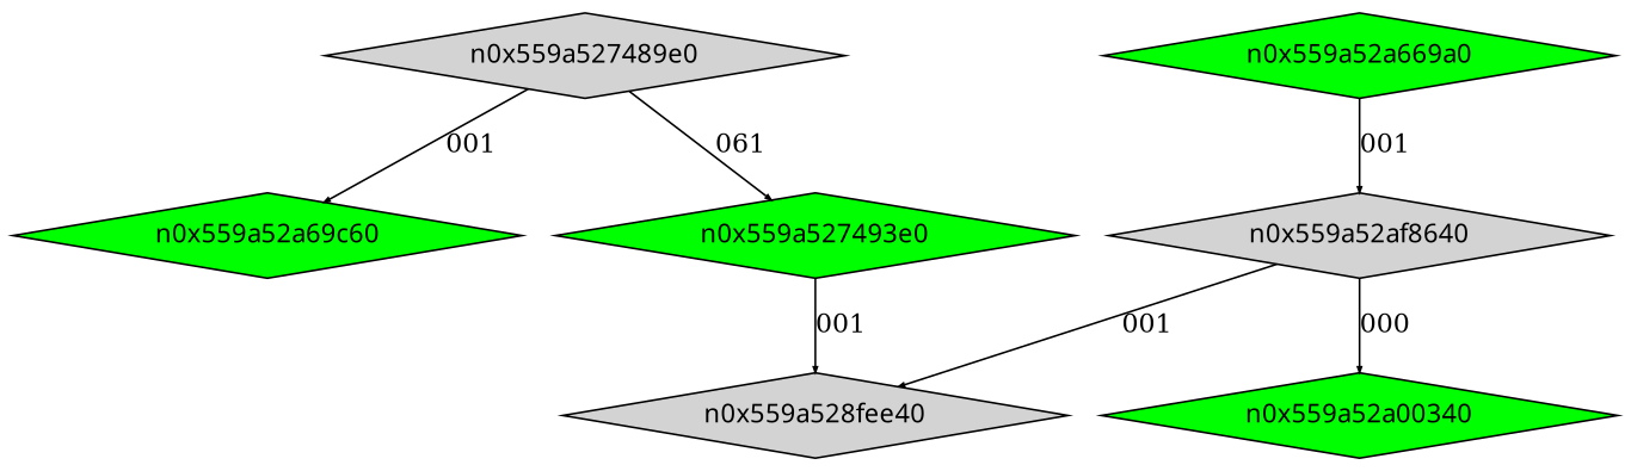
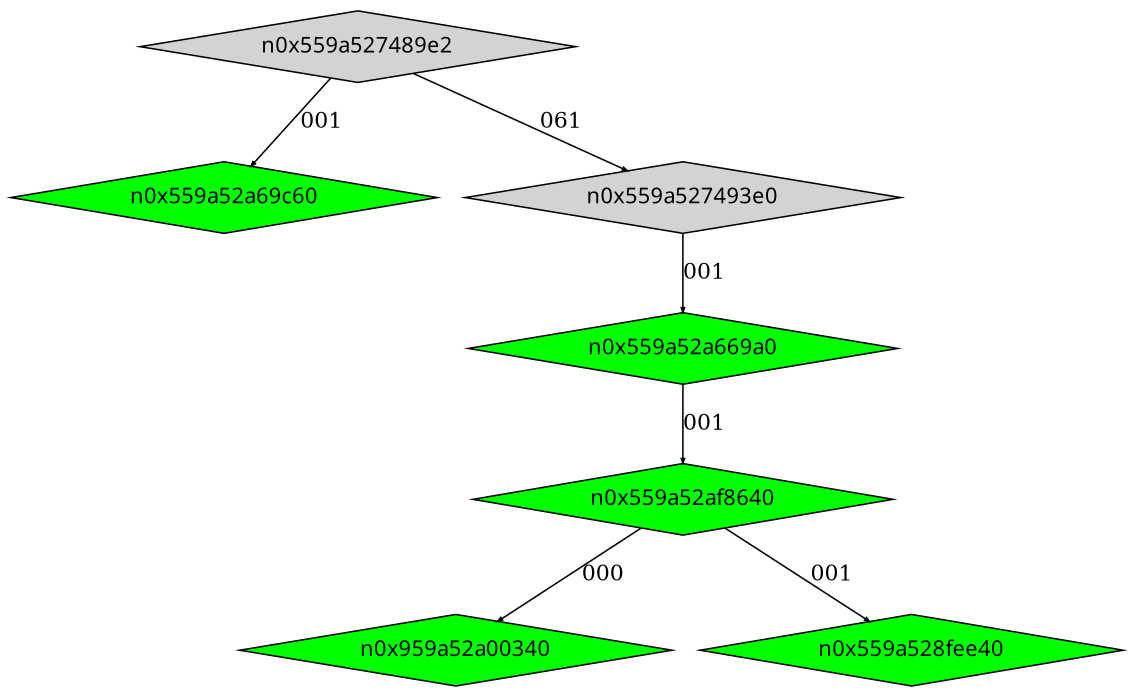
  digraph {
    node [fontname=Terminus shape=diamond style=filled fillcolor=green]
    edge [arrowsize=.3]
-   n0x559a527489e0 [height=.1 width=.1 fillcolor=""]
+   n0x559a527489e0 [height=.1 width=.1 label=n0x559a527489e2 fillcolor=""]
    n2 [height=.1 label=n0x559a52a69c60 width=.1]
-   n0x559a527493e0 [height=.1 width=.1]
+   n0x559a527493e0 [height=.1 width=.1 fillcolor=""]
    n0x559a52a669a0 [height=.1 width=.1]
-   n0x559a52af8640 [height=.1 width=.1 fillcolor=""]
-   n0x559a52a00340 [height=.1 width=.1]
-   n0x559a528fee40 [fillcolor=lightgrey height=.1 width=.1]
+   n0x559a52af8640 [height=.1 width=.1]
+   n0x559a52a00340 [height=.1 width=.1 label=n0x959a52a00340]
+   n0x559a528fee40 [height=.1 width=.1]
    n0x559a527489e0 -> n2 [label=001]
    n0x559a527489e0 -> n0x559a527493e0 [label=061]
-   n0x559a527493e0 -> n0x559a528fee40 [label=001]
+   n0x559a527493e0 -> n0x559a52a669a0 [label=001]
    n0x559a52a669a0 -> n0x559a52af8640 [label=001]
    n0x559a52af8640 -> n0x559a52a00340 [label=000]
    n0x559a52af8640 -> n0x559a528fee40 [label=001]
  }
